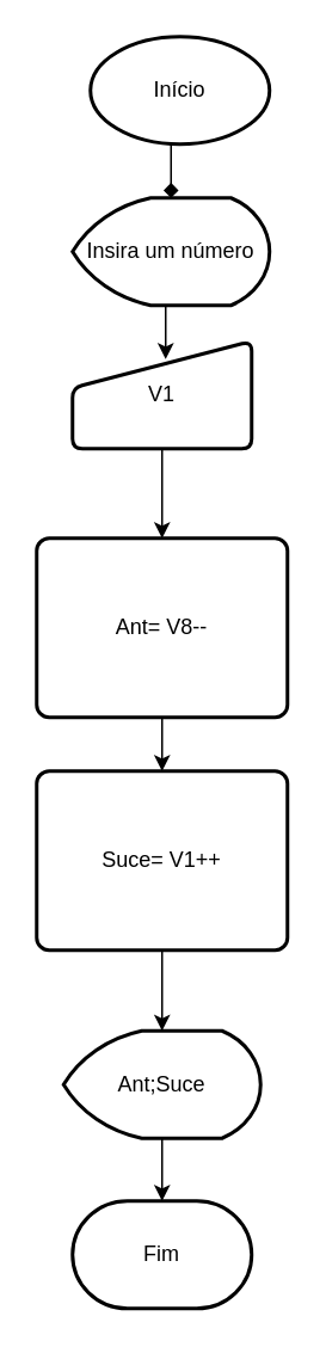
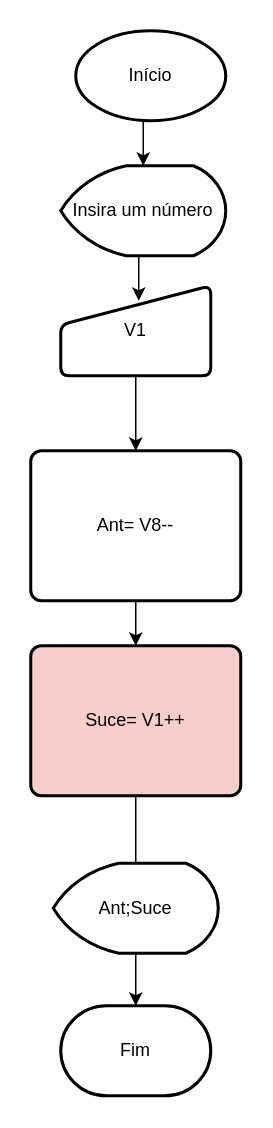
  <mxCell id="0" />
  <mxCell id="1" parent="0" />
  <mxCell id="2" value="Início" style="strokeWidth=2;html=1;shape=mxgraph.flowchart.start_1;whiteSpace=wrap;" vertex="1" parent="1"><mxGeometry x="50" y="20" width="100" height="60" as="geometry" /></mxCell>
  <mxCell id="3" style="edgeStyle=orthogonalEdgeStyle;rounded=0;orthogonalLoop=1;jettySize=auto;html=1;" edge="1" parent="1" source="4" target="7"><mxGeometry relative="1" as="geometry" /></mxCell>
  <mxCell id="4" value="V1" style="html=1;strokeWidth=2;shape=manualInput;whiteSpace=wrap;rounded=1;size=26;arcSize=11;" vertex="1" parent="1"><mxGeometry x="40" y="190" width="100" height="60" as="geometry" /></mxCell>
  <mxCell id="5" value="Insira um número" style="strokeWidth=2;html=1;shape=mxgraph.flowchart.display;whiteSpace=wrap;" vertex="1" parent="1"><mxGeometry x="40" y="110" width="110" height="60" as="geometry" /></mxCell>
  <mxCell id="6" style="edgeStyle=orthogonalEdgeStyle;rounded=0;orthogonalLoop=1;jettySize=auto;html=1;exitX=0.5;exitY=1;exitDx=0;exitDy=0;" edge="1" parent="1" source="7" target="9"><mxGeometry relative="1" as="geometry" /></mxCell>
  <mxCell id="7" value="Ant= V8--" style="rounded=1;whiteSpace=wrap;html=1;absoluteArcSize=1;arcSize=14;strokeWidth=2;" vertex="1" parent="1"><mxGeometry x="20" y="300" width="140" height="100" as="geometry" /></mxCell>
- <mxCell id="8" style="edgeStyle=orthogonalEdgeStyle;rounded=0;orthogonalLoop=1;jettySize=auto;html=1;exitX=0.5;exitY=1;exitDx=0;exitDy=0;" edge="1" parent="1" source="9" target="10"><mxGeometry relative="1" as="geometry" /></mxCell>
- <mxCell id="9" value="Suce= V1++" style="rounded=1;whiteSpace=wrap;html=1;absoluteArcSize=1;arcSize=14;strokeWidth=2;" vertex="1" parent="1"><mxGeometry x="20" y="430" width="140" height="100" as="geometry" /></mxCell>
+ <mxCell id="8" style="edgeStyle=orthogonalEdgeStyle;rounded=0;orthogonalLoop=1;jettySize=auto;html=1;exitX=0.5;exitY=1;exitDx=0;exitDy=0;endArrow=none;" edge="1" parent="1" source="9" target="10"><mxGeometry relative="1" as="geometry" /></mxCell>
+ <mxCell id="9" value="Suce= V1++" style="rounded=1;whiteSpace=wrap;html=1;absoluteArcSize=1;arcSize=14;strokeWidth=2;fillColor=#f8cecc;" vertex="1" parent="1"><mxGeometry x="20" y="430" width="140" height="100" as="geometry" /></mxCell>
  <mxCell id="10" value="Ant;Suce" style="strokeWidth=2;html=1;shape=mxgraph.flowchart.display;whiteSpace=wrap;" vertex="1" parent="1"><mxGeometry x="35" y="575" width="110" height="60" as="geometry" /></mxCell>
  <mxCell id="11" value="Fim" style="strokeWidth=2;html=1;shape=mxgraph.flowchart.terminator;whiteSpace=wrap;" vertex="1" parent="1"><mxGeometry x="40" y="670" width="100" height="60" as="geometry" /></mxCell>
  <mxCell id="12" style="edgeStyle=orthogonalEdgeStyle;rounded=0;orthogonalLoop=1;jettySize=auto;html=1;exitX=0.5;exitY=1;exitDx=0;exitDy=0;exitPerimeter=0;entryX=0.52;entryY=0.167;entryDx=0;entryDy=0;entryPerimeter=0;" edge="1" parent="1" source="5" target="4"><mxGeometry relative="1" as="geometry" /></mxCell>
- <mxCell id="13" style="edgeStyle=orthogonalEdgeStyle;rounded=0;orthogonalLoop=1;jettySize=auto;html=1;exitX=0.5;exitY=1;exitDx=0;exitDy=0;exitPerimeter=0;entryX=0.5;entryY=0;entryDx=0;entryDy=0;entryPerimeter=0;endArrow=diamond;" edge="1" parent="1" source="2" target="5"><mxGeometry relative="1" as="geometry" /></mxCell>
+ <mxCell id="13" style="edgeStyle=orthogonalEdgeStyle;rounded=0;orthogonalLoop=1;jettySize=auto;html=1;exitX=0.5;exitY=1;exitDx=0;exitDy=0;exitPerimeter=0;entryX=0.5;entryY=0;entryDx=0;entryDy=0;entryPerimeter=0;" edge="1" parent="1" source="2" target="5"><mxGeometry relative="1" as="geometry" /></mxCell>
  <mxCell id="14" style="edgeStyle=orthogonalEdgeStyle;rounded=0;orthogonalLoop=1;jettySize=auto;html=1;exitX=0.5;exitY=1;exitDx=0;exitDy=0;exitPerimeter=0;entryX=0.5;entryY=0;entryDx=0;entryDy=0;entryPerimeter=0;" edge="1" parent="1" source="10" target="11"><mxGeometry relative="1" as="geometry" /></mxCell>
